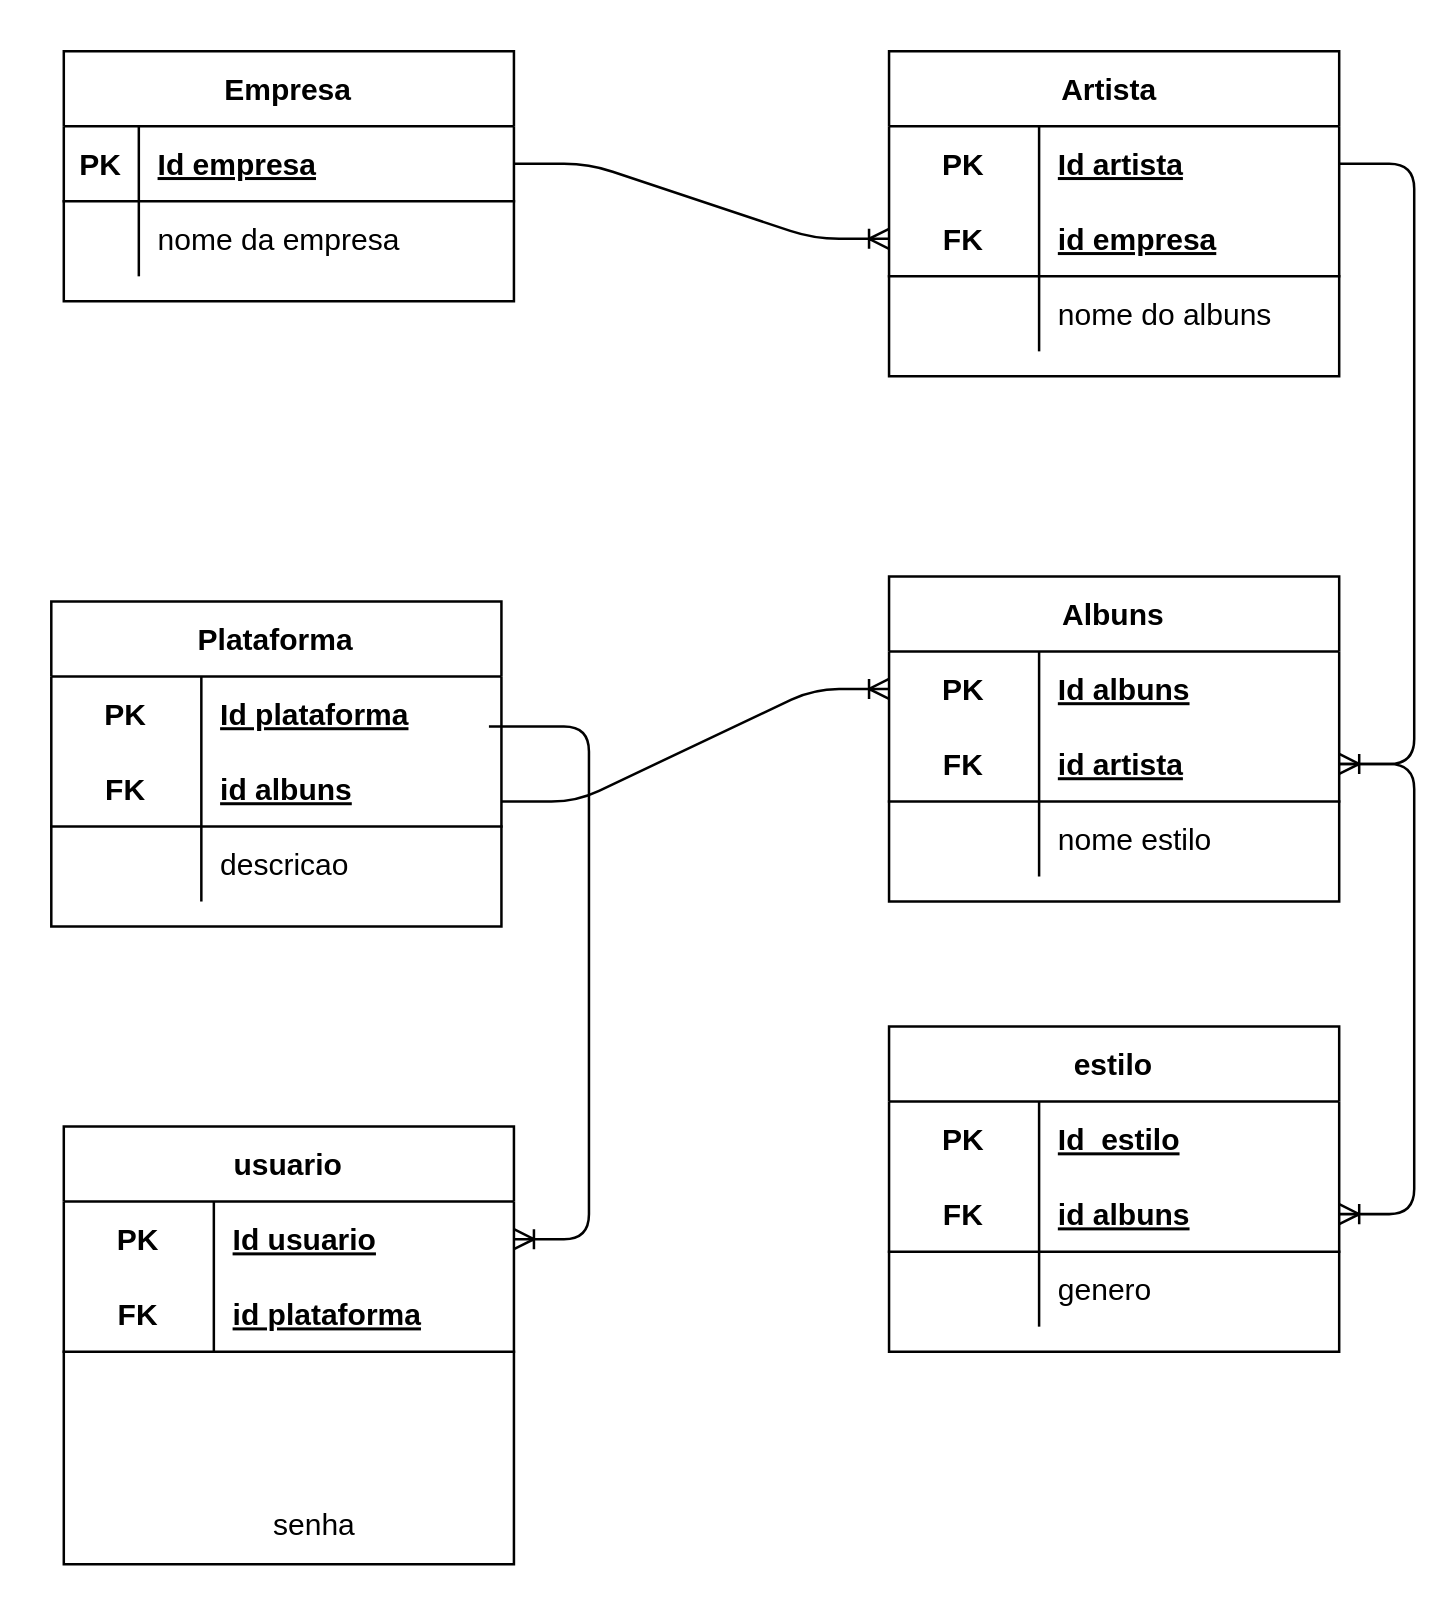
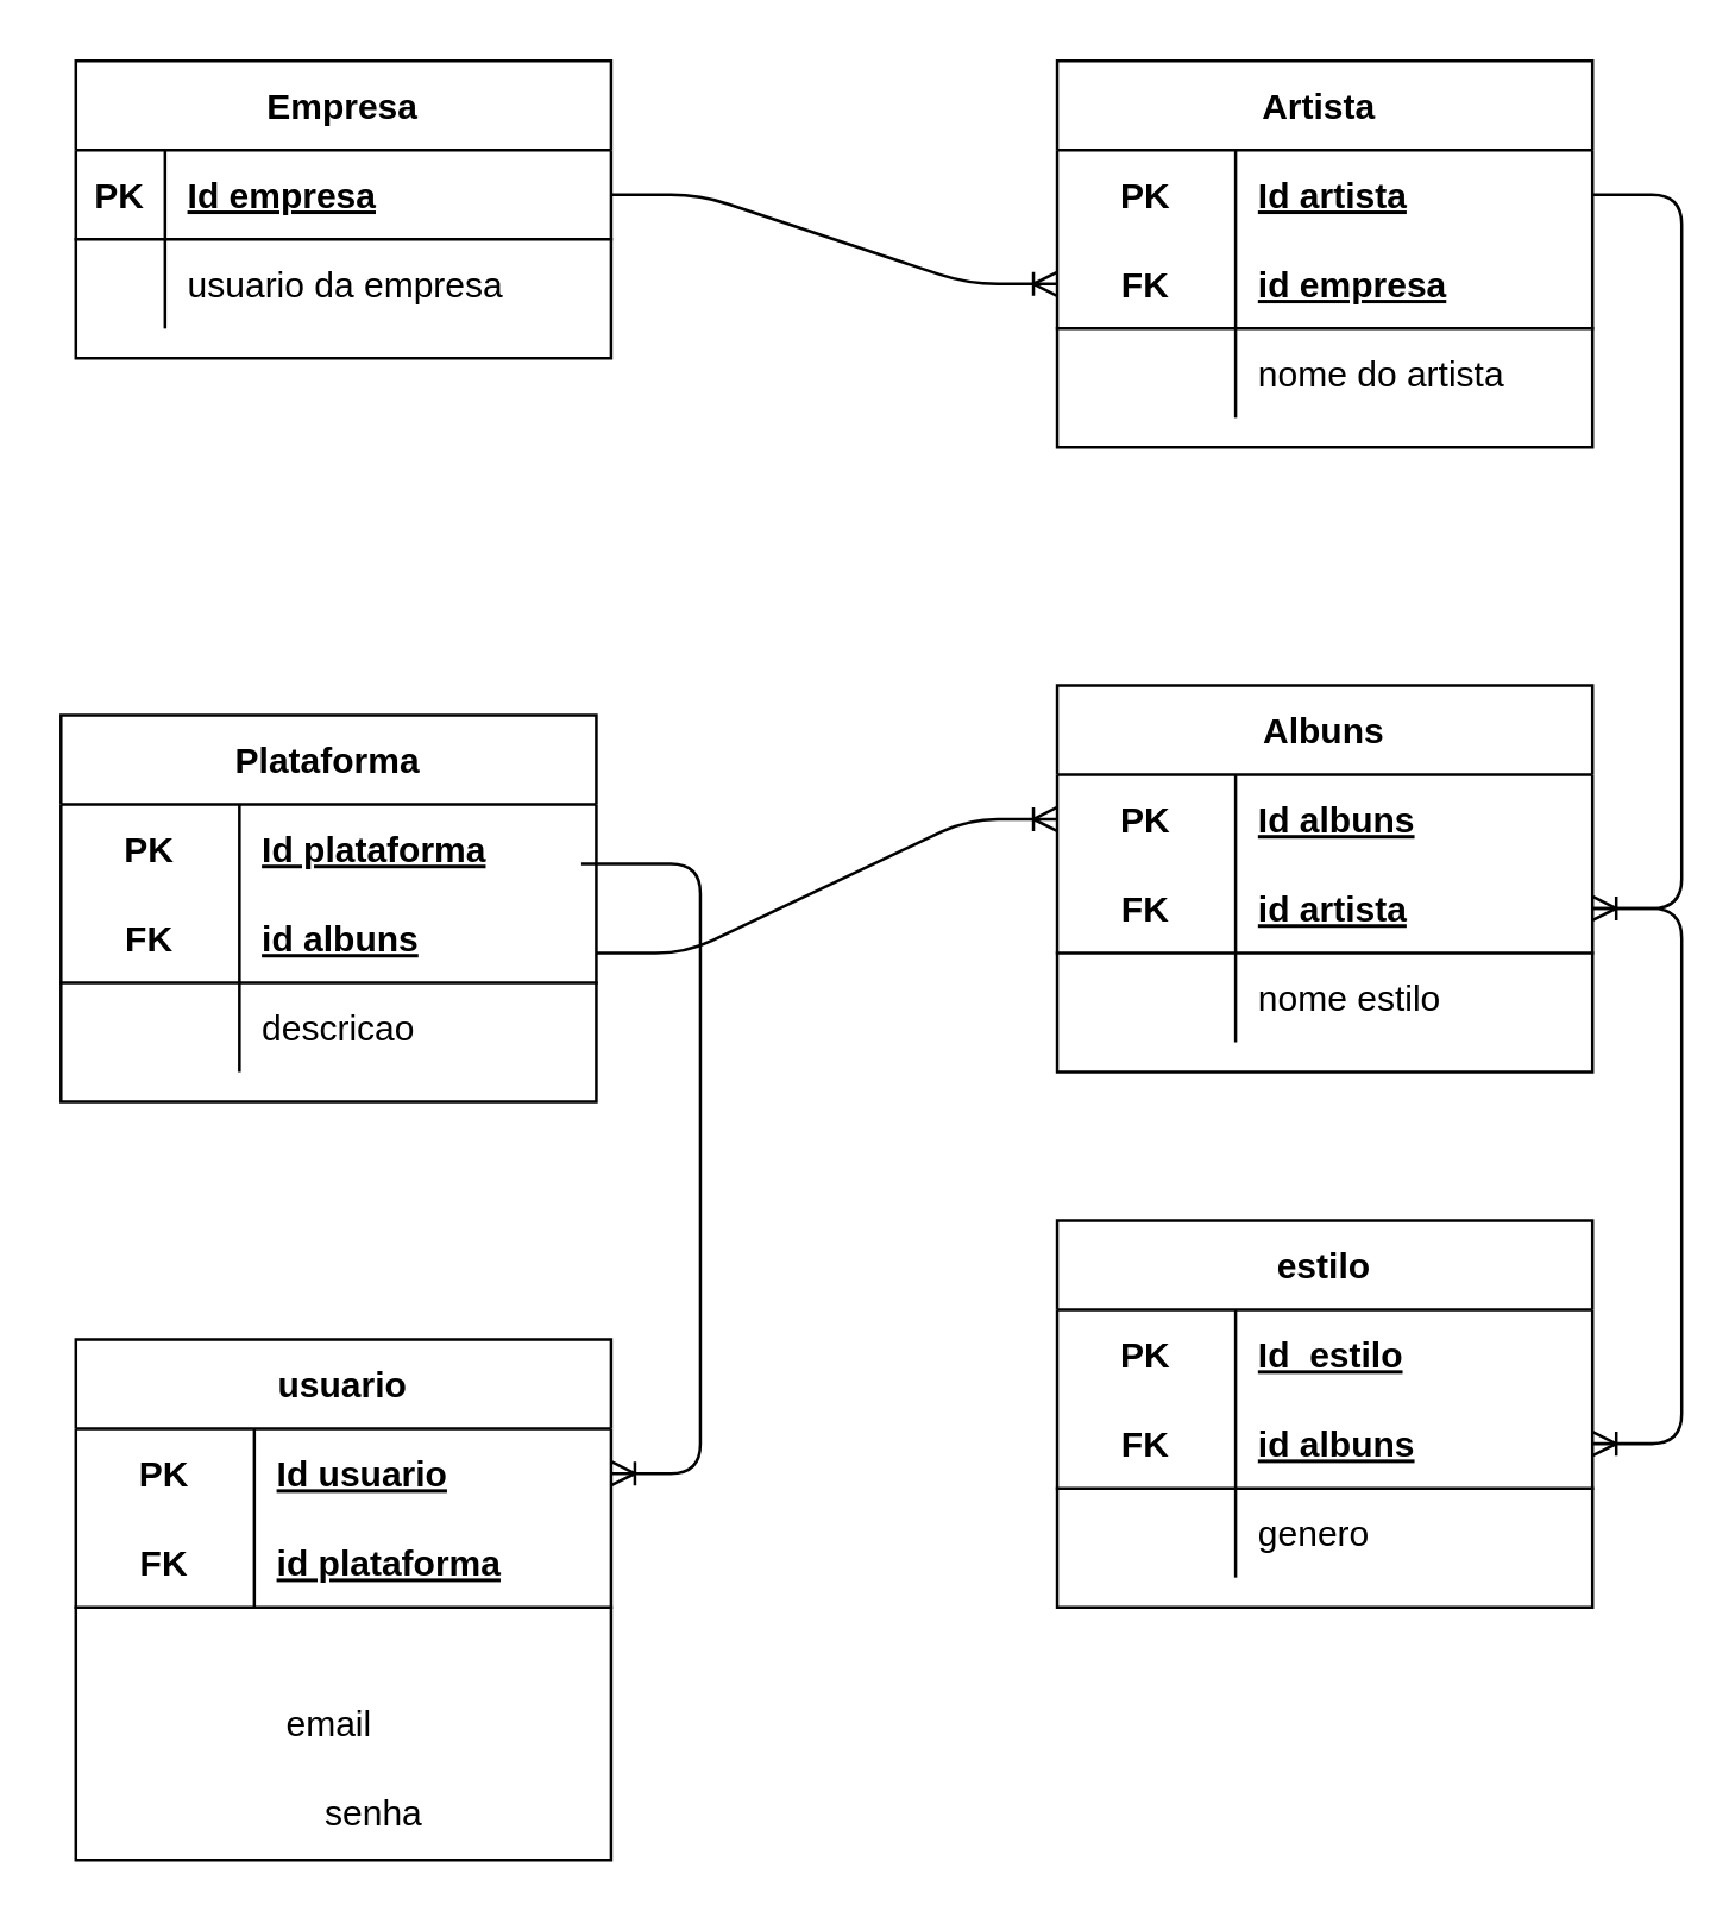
  <mxCell id="0" />
  <mxCell id="1" parent="0" />
  <mxCell id="2" value="Empresa" style="shape=table;startSize=30;container=1;collapsible=1;childLayout=tableLayout;fixedRows=1;rowLines=0;fontStyle=1;align=center;resizeLast=1;" vertex="1" parent="1"><mxGeometry x="25" y="20" width="180" height="100" as="geometry" /></mxCell>
  <mxCell id="3" value="" style="shape=partialRectangle;collapsible=0;dropTarget=0;pointerEvents=0;fillColor=none;top=0;left=0;bottom=1;right=0;points=[[0,0.5],[1,0.5]];portConstraint=eastwest;" vertex="1" parent="2"><mxGeometry y="30" width="180" height="30" as="geometry" /></mxCell>
  <mxCell id="4" value="PK" style="shape=partialRectangle;connectable=0;fillColor=none;top=0;left=0;bottom=0;right=0;fontStyle=1;overflow=hidden;" vertex="1" parent="3"><mxGeometry width="30" height="30" as="geometry" /></mxCell>
  <mxCell id="5" value="Id empresa" style="shape=partialRectangle;connectable=0;fillColor=none;top=0;left=0;bottom=0;right=0;align=left;spacingLeft=6;fontStyle=5;overflow=hidden;" vertex="1" parent="3"><mxGeometry x="30" width="150" height="30" as="geometry" /></mxCell>
  <mxCell id="6" value="" style="shape=partialRectangle;collapsible=0;dropTarget=0;pointerEvents=0;fillColor=none;top=0;left=0;bottom=0;right=0;points=[[0,0.5],[1,0.5]];portConstraint=eastwest;" vertex="1" parent="2"><mxGeometry y="60" width="180" height="30" as="geometry" /></mxCell>
  <mxCell id="7" value="" style="shape=partialRectangle;connectable=0;fillColor=none;top=0;left=0;bottom=0;right=0;editable=1;overflow=hidden;" vertex="1" parent="6"><mxGeometry width="30" height="30" as="geometry" /></mxCell>
- <mxCell id="8" value="nome da empresa" style="shape=partialRectangle;connectable=0;fillColor=none;top=0;left=0;bottom=0;right=0;align=left;spacingLeft=6;overflow=hidden;" vertex="1" parent="6"><mxGeometry x="30" width="150" height="30" as="geometry" /></mxCell>
+ <mxCell id="8" value="usuario da empresa" style="shape=partialRectangle;connectable=0;fillColor=none;top=0;left=0;bottom=0;right=0;align=left;spacingLeft=6;overflow=hidden;" vertex="1" parent="6"><mxGeometry x="30" width="150" height="30" as="geometry" /></mxCell>
  <mxCell id="9" value="Artista " style="shape=table;startSize=30;container=1;collapsible=1;childLayout=tableLayout;fixedRows=1;rowLines=0;fontStyle=1;align=center;resizeLast=1;" vertex="1" parent="1"><mxGeometry x="355" y="20" width="180" height="130" as="geometry" /></mxCell>
  <mxCell id="10" value="" style="shape=partialRectangle;collapsible=0;dropTarget=0;pointerEvents=0;fillColor=none;top=0;left=0;bottom=0;right=0;points=[[0,0.5],[1,0.5]];portConstraint=eastwest;" vertex="1" parent="9"><mxGeometry y="30" width="180" height="30" as="geometry" /></mxCell>
  <mxCell id="11" value="PK" style="shape=partialRectangle;connectable=0;fillColor=none;top=0;left=0;bottom=0;right=0;fontStyle=1;overflow=hidden;" vertex="1" parent="10"><mxGeometry width="60" height="30" as="geometry" /></mxCell>
  <mxCell id="12" value="Id artista" style="shape=partialRectangle;connectable=0;fillColor=none;top=0;left=0;bottom=0;right=0;align=left;spacingLeft=6;fontStyle=5;overflow=hidden;" vertex="1" parent="10"><mxGeometry x="60" width="120" height="30" as="geometry" /></mxCell>
  <mxCell id="13" value="" style="shape=partialRectangle;collapsible=0;dropTarget=0;pointerEvents=0;fillColor=none;top=0;left=0;bottom=1;right=0;points=[[0,0.5],[1,0.5]];portConstraint=eastwest;" vertex="1" parent="9"><mxGeometry y="60" width="180" height="30" as="geometry" /></mxCell>
  <mxCell id="14" value="FK" style="shape=partialRectangle;connectable=0;fillColor=none;top=0;left=0;bottom=0;right=0;fontStyle=1;overflow=hidden;" vertex="1" parent="13"><mxGeometry width="60" height="30" as="geometry" /></mxCell>
  <mxCell id="15" value="id empresa" style="shape=partialRectangle;connectable=0;fillColor=none;top=0;left=0;bottom=0;right=0;align=left;spacingLeft=6;fontStyle=5;overflow=hidden;" vertex="1" parent="13"><mxGeometry x="60" width="120" height="30" as="geometry" /></mxCell>
  <mxCell id="16" value="" style="shape=partialRectangle;collapsible=0;dropTarget=0;pointerEvents=0;fillColor=none;top=0;left=0;bottom=0;right=0;points=[[0,0.5],[1,0.5]];portConstraint=eastwest;" vertex="1" parent="9"><mxGeometry y="90" width="180" height="30" as="geometry" /></mxCell>
  <mxCell id="17" value="" style="shape=partialRectangle;connectable=0;fillColor=none;top=0;left=0;bottom=0;right=0;editable=1;overflow=hidden;" vertex="1" parent="16"><mxGeometry width="60" height="30" as="geometry" /></mxCell>
- <mxCell id="18" value="nome do albuns" style="shape=partialRectangle;connectable=0;fillColor=none;top=0;left=0;bottom=0;right=0;align=left;spacingLeft=6;overflow=hidden;" vertex="1" parent="16"><mxGeometry x="60" width="120" height="30" as="geometry" /></mxCell>
+ <mxCell id="18" value="nome do artista" style="shape=partialRectangle;connectable=0;fillColor=none;top=0;left=0;bottom=0;right=0;align=left;spacingLeft=6;overflow=hidden;" vertex="1" parent="16"><mxGeometry x="60" width="120" height="30" as="geometry" /></mxCell>
  <mxCell id="19" value="" style="edgeStyle=entityRelationEdgeStyle;fontSize=12;html=1;endArrow=ERoneToMany;entryX=0;entryY=0.5;entryDx=0;entryDy=0;exitX=1;exitY=0.5;exitDx=0;exitDy=0;" edge="1" parent="1" source="3" target="13"><mxGeometry width="100" height="100" relative="1" as="geometry"><mxPoint x="215" y="70" as="sourcePoint" /><mxPoint x="295" y="-30" as="targetPoint" /></mxGeometry></mxCell>
  <mxCell id="20" value="Albuns" style="shape=table;startSize=30;container=1;collapsible=1;childLayout=tableLayout;fixedRows=1;rowLines=0;fontStyle=1;align=center;resizeLast=1;" vertex="1" parent="1"><mxGeometry x="355" y="230" width="180" height="130" as="geometry" /></mxCell>
  <mxCell id="21" value="" style="shape=partialRectangle;collapsible=0;dropTarget=0;pointerEvents=0;fillColor=none;top=0;left=0;bottom=0;right=0;points=[[0,0.5],[1,0.5]];portConstraint=eastwest;" vertex="1" parent="20"><mxGeometry y="30" width="180" height="30" as="geometry" /></mxCell>
  <mxCell id="22" value="PK" style="shape=partialRectangle;connectable=0;fillColor=none;top=0;left=0;bottom=0;right=0;fontStyle=1;overflow=hidden;" vertex="1" parent="21"><mxGeometry width="60" height="30" as="geometry" /></mxCell>
  <mxCell id="23" value="Id albuns" style="shape=partialRectangle;connectable=0;fillColor=none;top=0;left=0;bottom=0;right=0;align=left;spacingLeft=6;fontStyle=5;overflow=hidden;" vertex="1" parent="21"><mxGeometry x="60" width="120" height="30" as="geometry" /></mxCell>
  <mxCell id="24" value="" style="shape=partialRectangle;collapsible=0;dropTarget=0;pointerEvents=0;fillColor=none;top=0;left=0;bottom=1;right=0;points=[[0,0.5],[1,0.5]];portConstraint=eastwest;" vertex="1" parent="20"><mxGeometry y="60" width="180" height="30" as="geometry" /></mxCell>
  <mxCell id="25" value="FK" style="shape=partialRectangle;connectable=0;fillColor=none;top=0;left=0;bottom=0;right=0;fontStyle=1;overflow=hidden;" vertex="1" parent="24"><mxGeometry width="60" height="30" as="geometry" /></mxCell>
  <mxCell id="26" value="id artista" style="shape=partialRectangle;connectable=0;fillColor=none;top=0;left=0;bottom=0;right=0;align=left;spacingLeft=6;fontStyle=5;overflow=hidden;" vertex="1" parent="24"><mxGeometry x="60" width="120" height="30" as="geometry" /></mxCell>
  <mxCell id="27" value="" style="shape=partialRectangle;collapsible=0;dropTarget=0;pointerEvents=0;fillColor=none;top=0;left=0;bottom=0;right=0;points=[[0,0.5],[1,0.5]];portConstraint=eastwest;" vertex="1" parent="20"><mxGeometry y="90" width="180" height="30" as="geometry" /></mxCell>
  <mxCell id="28" value="" style="shape=partialRectangle;connectable=0;fillColor=none;top=0;left=0;bottom=0;right=0;editable=1;overflow=hidden;" vertex="1" parent="27"><mxGeometry width="60" height="30" as="geometry" /></mxCell>
  <mxCell id="29" value="nome estilo" style="shape=partialRectangle;connectable=0;fillColor=none;top=0;left=0;bottom=0;right=0;align=left;spacingLeft=6;overflow=hidden;" vertex="1" parent="27"><mxGeometry x="60" width="120" height="30" as="geometry" /></mxCell>
  <mxCell id="30" value="" style="edgeStyle=entityRelationEdgeStyle;fontSize=12;html=1;endArrow=ERoneToMany;entryX=1;entryY=0.5;entryDx=0;entryDy=0;exitX=1;exitY=0.5;exitDx=0;exitDy=0;" edge="1" parent="1" source="10" target="24"><mxGeometry width="100" height="100" relative="1" as="geometry"><mxPoint x="535" y="100" as="sourcePoint" /><mxPoint x="635" y="0" as="targetPoint" /></mxGeometry></mxCell>
  <mxCell id="31" value="estilo" style="shape=table;startSize=30;container=1;collapsible=1;childLayout=tableLayout;fixedRows=1;rowLines=0;fontStyle=1;align=center;resizeLast=1;" vertex="1" parent="1"><mxGeometry x="355" y="410" width="180" height="130" as="geometry" /></mxCell>
  <mxCell id="32" value="" style="shape=partialRectangle;collapsible=0;dropTarget=0;pointerEvents=0;fillColor=none;top=0;left=0;bottom=0;right=0;points=[[0,0.5],[1,0.5]];portConstraint=eastwest;" vertex="1" parent="31"><mxGeometry y="30" width="180" height="30" as="geometry" /></mxCell>
  <mxCell id="33" value="PK" style="shape=partialRectangle;connectable=0;fillColor=none;top=0;left=0;bottom=0;right=0;fontStyle=1;overflow=hidden;" vertex="1" parent="32"><mxGeometry width="60" height="30" as="geometry" /></mxCell>
  <mxCell id="34" value="Id  estilo" style="shape=partialRectangle;connectable=0;fillColor=none;top=0;left=0;bottom=0;right=0;align=left;spacingLeft=6;fontStyle=5;overflow=hidden;" vertex="1" parent="32"><mxGeometry x="60" width="120" height="30" as="geometry" /></mxCell>
  <mxCell id="35" value="" style="shape=partialRectangle;collapsible=0;dropTarget=0;pointerEvents=0;fillColor=none;top=0;left=0;bottom=1;right=0;points=[[0,0.5],[1,0.5]];portConstraint=eastwest;" vertex="1" parent="31"><mxGeometry y="60" width="180" height="30" as="geometry" /></mxCell>
  <mxCell id="36" value="FK" style="shape=partialRectangle;connectable=0;fillColor=none;top=0;left=0;bottom=0;right=0;fontStyle=1;overflow=hidden;" vertex="1" parent="35"><mxGeometry width="60" height="30" as="geometry" /></mxCell>
  <mxCell id="37" value="id albuns" style="shape=partialRectangle;connectable=0;fillColor=none;top=0;left=0;bottom=0;right=0;align=left;spacingLeft=6;fontStyle=5;overflow=hidden;" vertex="1" parent="35"><mxGeometry x="60" width="120" height="30" as="geometry" /></mxCell>
  <mxCell id="38" value="" style="shape=partialRectangle;collapsible=0;dropTarget=0;pointerEvents=0;fillColor=none;top=0;left=0;bottom=0;right=0;points=[[0,0.5],[1,0.5]];portConstraint=eastwest;" vertex="1" parent="31"><mxGeometry y="90" width="180" height="30" as="geometry" /></mxCell>
  <mxCell id="39" value="" style="shape=partialRectangle;connectable=0;fillColor=none;top=0;left=0;bottom=0;right=0;editable=1;overflow=hidden;" vertex="1" parent="38"><mxGeometry width="60" height="30" as="geometry" /></mxCell>
  <mxCell id="40" value="genero" style="shape=partialRectangle;connectable=0;fillColor=none;top=0;left=0;bottom=0;right=0;align=left;spacingLeft=6;overflow=hidden;" vertex="1" parent="38"><mxGeometry x="60" width="120" height="30" as="geometry" /></mxCell>
  <mxCell id="41" value="" style="edgeStyle=entityRelationEdgeStyle;fontSize=12;html=1;endArrow=ERoneToMany;entryX=1;entryY=0.5;entryDx=0;entryDy=0;" edge="1" parent="1" source="24" target="35"><mxGeometry width="100" height="100" relative="1" as="geometry"><mxPoint x="555" y="420" as="sourcePoint" /><mxPoint x="725" y="190" as="targetPoint" /></mxGeometry></mxCell>
  <mxCell id="42" value="Plataforma" style="shape=table;startSize=30;container=1;collapsible=1;childLayout=tableLayout;fixedRows=1;rowLines=0;fontStyle=1;align=center;resizeLast=1;" vertex="1" parent="1"><mxGeometry x="20" y="240" width="180" height="130" as="geometry" /></mxCell>
  <mxCell id="43" value="" style="shape=partialRectangle;collapsible=0;dropTarget=0;pointerEvents=0;fillColor=none;top=0;left=0;bottom=0;right=0;points=[[0,0.5],[1,0.5]];portConstraint=eastwest;" vertex="1" parent="42"><mxGeometry y="30" width="180" height="30" as="geometry" /></mxCell>
  <mxCell id="44" value="PK" style="shape=partialRectangle;connectable=0;fillColor=none;top=0;left=0;bottom=0;right=0;fontStyle=1;overflow=hidden;" vertex="1" parent="43"><mxGeometry width="60" height="30" as="geometry" /></mxCell>
  <mxCell id="45" value="Id plataforma" style="shape=partialRectangle;connectable=0;fillColor=none;top=0;left=0;bottom=0;right=0;align=left;spacingLeft=6;fontStyle=5;overflow=hidden;" vertex="1" parent="43"><mxGeometry x="60" width="120" height="30" as="geometry" /></mxCell>
  <mxCell id="46" value="" style="shape=partialRectangle;collapsible=0;dropTarget=0;pointerEvents=0;fillColor=none;top=0;left=0;bottom=1;right=0;points=[[0,0.5],[1,0.5]];portConstraint=eastwest;" vertex="1" parent="42"><mxGeometry y="60" width="180" height="30" as="geometry" /></mxCell>
  <mxCell id="47" value="FK" style="shape=partialRectangle;connectable=0;fillColor=none;top=0;left=0;bottom=0;right=0;fontStyle=1;overflow=hidden;" vertex="1" parent="46"><mxGeometry width="60" height="30" as="geometry" /></mxCell>
  <mxCell id="48" value="id albuns" style="shape=partialRectangle;connectable=0;fillColor=none;top=0;left=0;bottom=0;right=0;align=left;spacingLeft=6;fontStyle=5;overflow=hidden;" vertex="1" parent="46"><mxGeometry x="60" width="120" height="30" as="geometry" /></mxCell>
  <mxCell id="49" value="" style="shape=partialRectangle;collapsible=0;dropTarget=0;pointerEvents=0;fillColor=none;top=0;left=0;bottom=0;right=0;points=[[0,0.5],[1,0.5]];portConstraint=eastwest;" vertex="1" parent="42"><mxGeometry y="90" width="180" height="30" as="geometry" /></mxCell>
  <mxCell id="50" value="" style="shape=partialRectangle;connectable=0;fillColor=none;top=0;left=0;bottom=0;right=0;editable=1;overflow=hidden;" vertex="1" parent="49"><mxGeometry width="60" height="30" as="geometry" /></mxCell>
  <mxCell id="51" value="descricao" style="shape=partialRectangle;connectable=0;fillColor=none;top=0;left=0;bottom=0;right=0;align=left;spacingLeft=6;overflow=hidden;" vertex="1" parent="49"><mxGeometry x="60" width="120" height="30" as="geometry" /></mxCell>
  <mxCell id="52" value="usuario" style="shape=table;startSize=30;container=1;collapsible=1;childLayout=tableLayout;fixedRows=1;rowLines=0;fontStyle=1;align=center;resizeLast=1;" vertex="1" parent="1"><mxGeometry x="25" y="450" width="180" height="175" as="geometry" /></mxCell>
  <mxCell id="53" value="" style="shape=partialRectangle;collapsible=0;dropTarget=0;pointerEvents=0;fillColor=none;top=0;left=0;bottom=0;right=0;points=[[0,0.5],[1,0.5]];portConstraint=eastwest;" vertex="1" parent="52"><mxGeometry y="30" width="180" height="30" as="geometry" /></mxCell>
  <mxCell id="54" value="PK" style="shape=partialRectangle;connectable=0;fillColor=none;top=0;left=0;bottom=0;right=0;fontStyle=1;overflow=hidden;" vertex="1" parent="53"><mxGeometry width="60" height="30" as="geometry" /></mxCell>
  <mxCell id="55" value="Id usuario" style="shape=partialRectangle;connectable=0;fillColor=none;top=0;left=0;bottom=0;right=0;align=left;spacingLeft=6;fontStyle=5;overflow=hidden;" vertex="1" parent="53"><mxGeometry x="60" width="120" height="30" as="geometry" /></mxCell>
  <mxCell id="56" value="" style="shape=partialRectangle;collapsible=0;dropTarget=0;pointerEvents=0;fillColor=none;top=0;left=0;bottom=1;right=0;points=[[0,0.5],[1,0.5]];portConstraint=eastwest;" vertex="1" parent="52"><mxGeometry y="60" width="180" height="30" as="geometry" /></mxCell>
  <mxCell id="57" value="FK" style="shape=partialRectangle;connectable=0;fillColor=none;top=0;left=0;bottom=0;right=0;fontStyle=1;overflow=hidden;" vertex="1" parent="56"><mxGeometry width="60" height="30" as="geometry" /></mxCell>
  <mxCell id="58" value="id plataforma" style="shape=partialRectangle;connectable=0;fillColor=none;top=0;left=0;bottom=0;right=0;align=left;spacingLeft=6;fontStyle=5;overflow=hidden;" vertex="1" parent="56"><mxGeometry x="60" width="120" height="30" as="geometry" /></mxCell>
  <mxCell id="59" value="" style="shape=partialRectangle;collapsible=0;dropTarget=0;pointerEvents=0;fillColor=none;top=0;left=0;bottom=0;right=0;points=[[0,0.5],[1,0.5]];portConstraint=eastwest;" vertex="1" parent="52"><mxGeometry y="90" width="180" height="30" as="geometry" /></mxCell>
  <mxCell id="60" value="" style="shape=partialRectangle;connectable=0;fillColor=none;top=0;left=0;bottom=0;right=0;editable=1;overflow=hidden;" vertex="1" parent="59"><mxGeometry width="60" height="30" as="geometry" /></mxCell>
+ <mxCell id="61" value="email" style="text;html=1;align=center;verticalAlign=middle;resizable=0;points=[];autosize=1;strokeColor=none;" vertex="1" parent="1"><mxGeometry x="85" y="570" width="50" height="20" as="geometry" /></mxCell>
  <mxCell id="62" value="senha" style="text;html=1;align=center;verticalAlign=middle;resizable=0;points=[];autosize=1;strokeColor=none;" vertex="1" parent="1"><mxGeometry x="100" y="600" width="50" height="20" as="geometry" /></mxCell>
  <mxCell id="63" value="" style="edgeStyle=entityRelationEdgeStyle;fontSize=12;html=1;endArrow=ERoneToMany;entryX=0;entryY=0.5;entryDx=0;entryDy=0;" edge="1" parent="1" target="21"><mxGeometry width="100" height="100" relative="1" as="geometry"><mxPoint x="200" y="320" as="sourcePoint" /><mxPoint x="300" y="220" as="targetPoint" /></mxGeometry></mxCell>
  <mxCell id="64" value="" style="edgeStyle=entityRelationEdgeStyle;fontSize=12;html=1;endArrow=ERoneToMany;" edge="1" parent="1" target="53"><mxGeometry width="100" height="100" relative="1" as="geometry"><mxPoint x="195" y="290" as="sourcePoint" /><mxPoint x="295" y="190" as="targetPoint" /></mxGeometry></mxCell>
